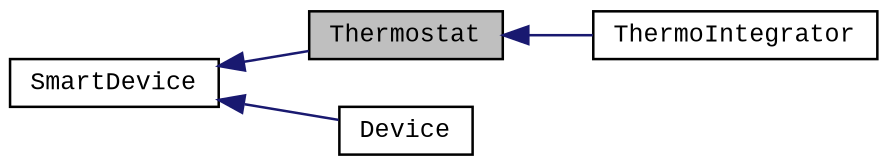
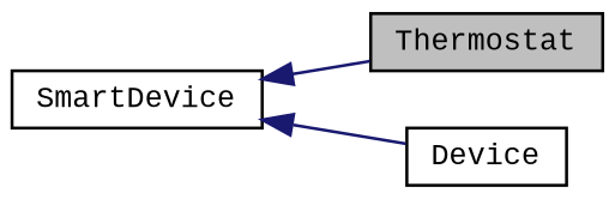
  digraph {
    fontname="Liberation Mono"
    rankdir=LR
    node [color=black fillcolor=white fontname="Liberation Mono" fontsize=10 shape=record style=filled]
    edge [color=midnightblue dir=back fontname="Liberation Mono" fontsize=10 labelfontname=Helvetica labelfontsize=10 style=solid]
    n1 [fillcolor=grey75 fontcolor=black height=0.2 label=Thermostat width=0.4]
-   n2 [height=0.2 label=ThermoIntegrator width=0.4]
    n3 [height=0.2 label=SmartDevice width=0.4]
    n4 [height=0.2 label=Device width=0.4]
-   n1 -> n2
    n3 -> n1
    n3 -> n4
  }
